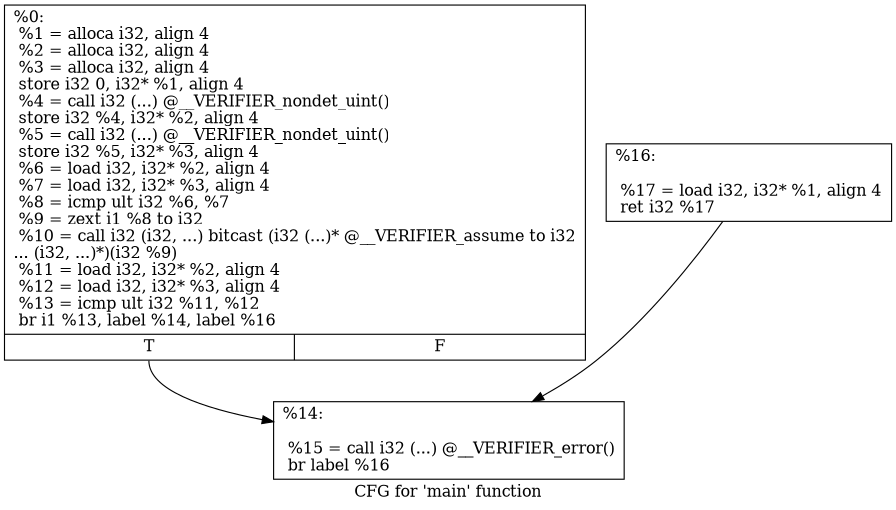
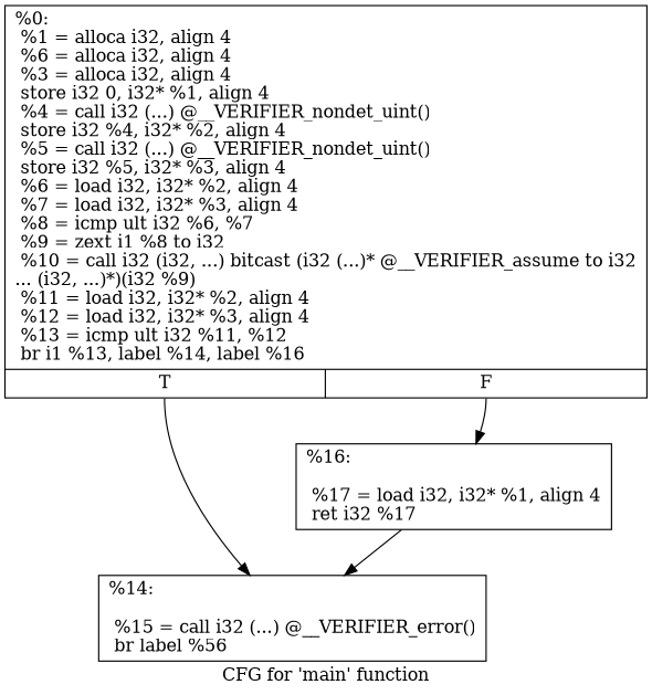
  digraph {
    label="CFG for 'main' function"
    node [shape=record]
-   n1 [label="{%0:\l  %1 = alloca i32, align 4\l  %2 = alloca i32, align 4\l  %3 = alloca i32, align 4\l  store i32 0, i32* %1, align 4\l  %4 = call i32 (...) @__VERIFIER_nondet_uint()\l  store i32 %4, i32* %2, align 4\l  %5 = call i32 (...) @__VERIFIER_nondet_uint()\l  store i32 %5, i32* %3, align 4\l  %6 = load i32, i32* %2, align 4\l  %7 = load i32, i32* %3, align 4\l  %8 = icmp ult i32 %6, %7\l  %9 = zext i1 %8 to i32\l  %10 = call i32 (i32, ...) bitcast (i32 (...)* @__VERIFIER_assume to i32\l... (i32, ...)*)(i32 %9)\l  %11 = load i32, i32* %2, align 4\l  %12 = load i32, i32* %3, align 4\l  %13 = icmp ult i32 %11, %12\l  br i1 %13, label %14, label %16\l|{<s0>T|<s1>F}}"]
-   n2 [label="{%14:\l\l  %15 = call i32 (...) @__VERIFIER_error()\l  br label %16\l}"]
+   n1 [label="{%0:\l  %1 = alloca i32, align 4\l  %6 = alloca i32, align 4\l  %3 = alloca i32, align 4\l  store i32 0, i32* %1, align 4\l  %4 = call i32 (...) @__VERIFIER_nondet_uint()\l  store i32 %4, i32* %2, align 4\l  %5 = call i32 (...) @__VERIFIER_nondet_uint()\l  store i32 %5, i32* %3, align 4\l  %6 = load i32, i32* %2, align 4\l  %7 = load i32, i32* %3, align 4\l  %8 = icmp ult i32 %6, %7\l  %9 = zext i1 %8 to i32\l  %10 = call i32 (i32, ...) bitcast (i32 (...)* @__VERIFIER_assume to i32\l... (i32, ...)*)(i32 %9)\l  %11 = load i32, i32* %2, align 4\l  %12 = load i32, i32* %3, align 4\l  %13 = icmp ult i32 %11, %12\l  br i1 %13, label %14, label %16\l|{<s0>T|<s1>F}}"]
+   n2 [label="{%14:\l\l  %15 = call i32 (...) @__VERIFIER_error()\l  br label %56\l}"]
    n3 [label="{%16:\l\l  %17 = load i32, i32* %1, align 4\l  ret i32 %17\l}"]
    n1 -> n2 [tailport=s0]
+   n1 -> n3 [tailport=s1]
    n3 -> n2
  }
